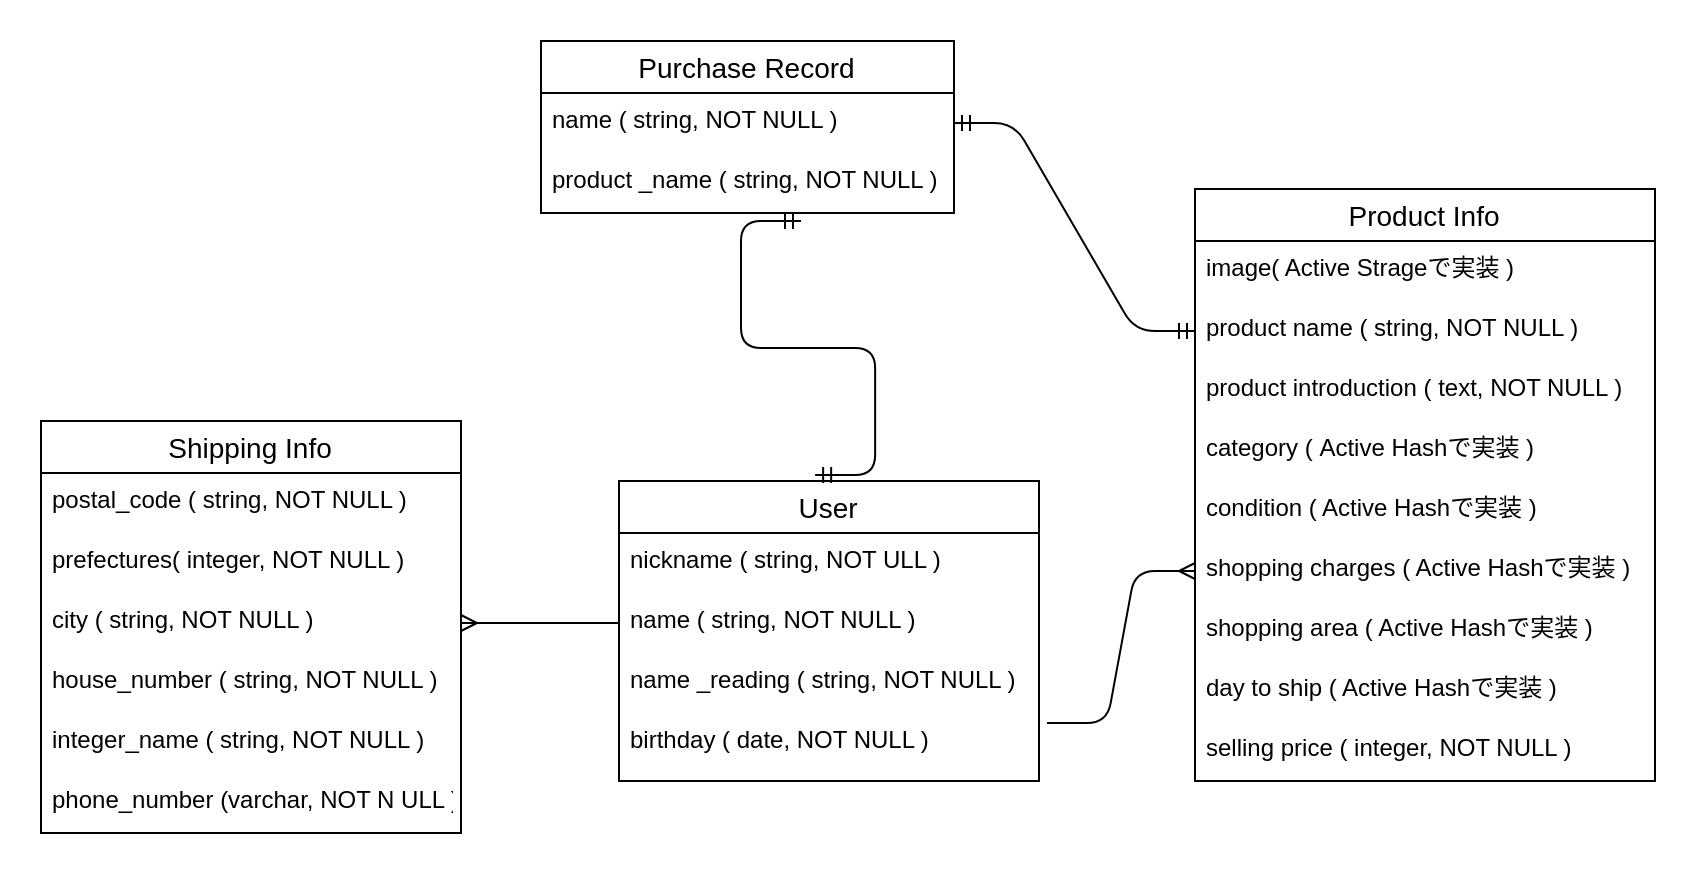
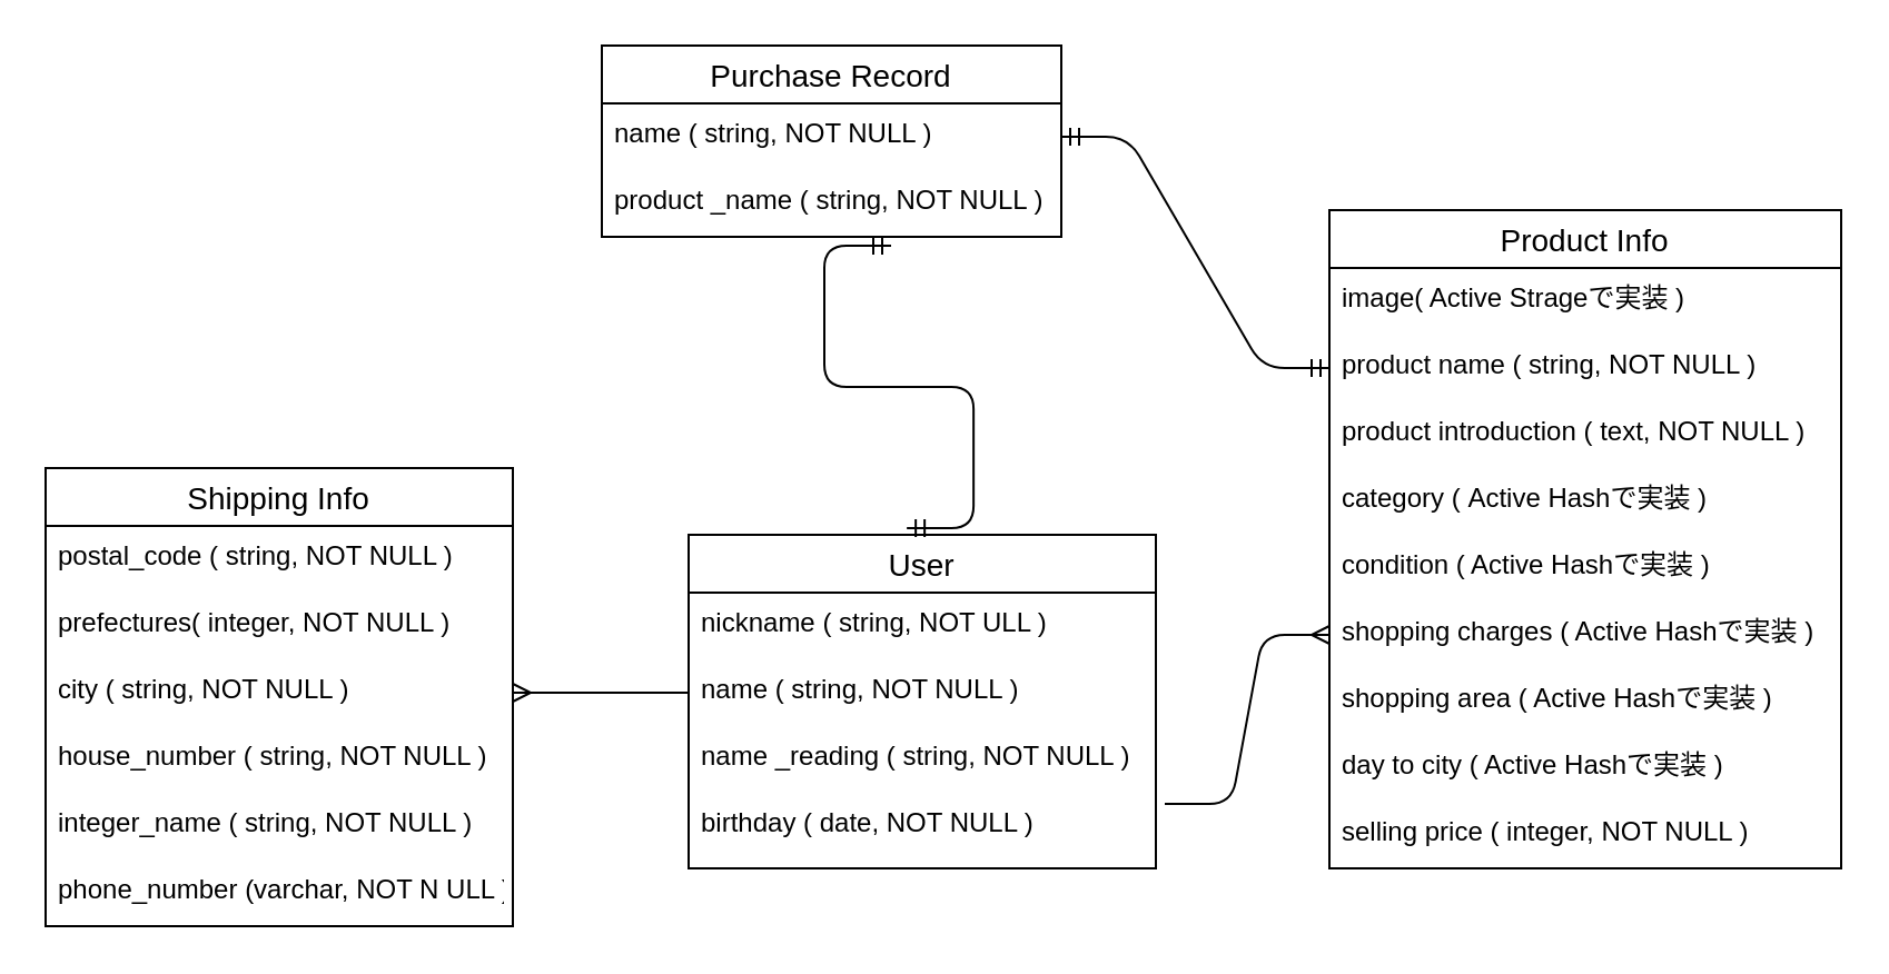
  <mxCell id="0" />
  <mxCell id="1" parent="0" />
  <mxCell id="2" value="Shipping Info" style="swimlane;fontStyle=0;childLayout=stackLayout;horizontal=1;startSize=26;horizontalStack=0;resizeParent=1;resizeParentMax=0;resizeLast=0;collapsible=1;marginBottom=0;align=center;fontSize=14;rounded=0;sketch=0;" vertex="1" parent="1"><mxGeometry x="20" y="210" width="210" height="206" as="geometry" /></mxCell>
  <mxCell id="3" value="postal_code ( string, NOT NULL )" style="text;strokeColor=none;fillColor=none;spacingLeft=4;spacingRight=4;overflow=hidden;rotatable=0;points=[[0,0.5],[1,0.5]];portConstraint=eastwest;fontSize=12;" vertex="1" parent="2"><mxGeometry y="26" width="210" height="30" as="geometry" /></mxCell>
  <mxCell id="4" value="prefectures( integer, NOT NULL )" style="text;strokeColor=none;fillColor=none;spacingLeft=4;spacingRight=4;overflow=hidden;rotatable=0;points=[[0,0.5],[1,0.5]];portConstraint=eastwest;fontSize=12;" vertex="1" parent="2"><mxGeometry y="56" width="210" height="30" as="geometry" /></mxCell>
  <mxCell id="5" value="city ( string, NOT NULL )" style="text;strokeColor=none;fillColor=none;spacingLeft=4;spacingRight=4;overflow=hidden;rotatable=0;points=[[0,0.5],[1,0.5]];portConstraint=eastwest;fontSize=12;" vertex="1" parent="2"><mxGeometry y="86" width="210" height="30" as="geometry" /></mxCell>
  <mxCell id="6" value="house_number ( string, NOT NULL )" style="text;strokeColor=none;fillColor=none;spacingLeft=4;spacingRight=4;overflow=hidden;rotatable=0;points=[[0,0.5],[1,0.5]];portConstraint=eastwest;fontSize=12;" vertex="1" parent="2"><mxGeometry y="116" width="210" height="30" as="geometry" /></mxCell>
  <mxCell id="7" value="integer_name ( string, NOT NULL )" style="text;strokeColor=none;fillColor=none;spacingLeft=4;spacingRight=4;overflow=hidden;rotatable=0;points=[[0,0.5],[1,0.5]];portConstraint=eastwest;fontSize=12;" vertex="1" parent="2"><mxGeometry y="146" width="210" height="30" as="geometry" /></mxCell>
  <mxCell id="8" value="phone_number (varchar, NOT N ULL )" style="text;strokeColor=none;fillColor=none;spacingLeft=4;spacingRight=4;overflow=hidden;rotatable=0;points=[[0,0.5],[1,0.5]];portConstraint=eastwest;fontSize=12;" vertex="1" parent="2"><mxGeometry y="176" width="210" height="30" as="geometry" /></mxCell>
  <mxCell id="9" value="Product Info" style="swimlane;fontStyle=0;childLayout=stackLayout;horizontal=1;startSize=26;horizontalStack=0;resizeParent=1;resizeParentMax=0;resizeLast=0;collapsible=1;marginBottom=0;align=center;fontSize=14;rounded=0;sketch=0;" vertex="1" parent="1"><mxGeometry x="597" y="94" width="230" height="296" as="geometry" /></mxCell>
  <mxCell id="10" value="image( Active Strageで実装 )" style="text;strokeColor=none;fillColor=none;spacingLeft=4;spacingRight=4;overflow=hidden;rotatable=0;points=[[0,0.5],[1,0.5]];portConstraint=eastwest;fontSize=12;" vertex="1" parent="9"><mxGeometry y="26" width="230" height="30" as="geometry" /></mxCell>
  <mxCell id="11" value="product name ( string, NOT NULL )" style="text;strokeColor=none;fillColor=none;spacingLeft=4;spacingRight=4;overflow=hidden;rotatable=0;points=[[0,0.5],[1,0.5]];portConstraint=eastwest;fontSize=12;" vertex="1" parent="9"><mxGeometry y="56" width="230" height="30" as="geometry" /></mxCell>
  <mxCell id="12" value="product introduction ( text, NOT NULL )" style="text;strokeColor=none;fillColor=none;spacingLeft=4;spacingRight=4;overflow=hidden;rotatable=0;points=[[0,0.5],[1,0.5]];portConstraint=eastwest;fontSize=12;" vertex="1" parent="9"><mxGeometry y="86" width="230" height="30" as="geometry" /></mxCell>
  <mxCell id="13" value="category ( Active Hashで実装 )" style="text;strokeColor=none;fillColor=none;spacingLeft=4;spacingRight=4;overflow=hidden;rotatable=0;points=[[0,0.5],[1,0.5]];portConstraint=eastwest;fontSize=12;" vertex="1" parent="9"><mxGeometry y="116" width="230" height="30" as="geometry" /></mxCell>
  <mxCell id="14" value="condition ( Active Hashで実装 )" style="text;strokeColor=none;fillColor=none;spacingLeft=4;spacingRight=4;overflow=hidden;rotatable=0;points=[[0,0.5],[1,0.5]];portConstraint=eastwest;fontSize=12;" vertex="1" parent="9"><mxGeometry y="146" width="230" height="30" as="geometry" /></mxCell>
  <mxCell id="15" value="shopping charges ( Active Hashで実装 )" style="text;strokeColor=none;fillColor=none;spacingLeft=4;spacingRight=4;overflow=hidden;rotatable=0;points=[[0,0.5],[1,0.5]];portConstraint=eastwest;fontSize=12;" vertex="1" parent="9"><mxGeometry y="176" width="230" height="30" as="geometry" /></mxCell>
  <mxCell id="16" value="shopping area ( Active Hashで実装 )" style="text;strokeColor=none;fillColor=none;spacingLeft=4;spacingRight=4;overflow=hidden;rotatable=0;points=[[0,0.5],[1,0.5]];portConstraint=eastwest;fontSize=12;" vertex="1" parent="9"><mxGeometry y="206" width="230" height="30" as="geometry" /></mxCell>
- <mxCell id="17" value="day to ship ( Active Hashで実装 )" style="text;strokeColor=none;fillColor=none;spacingLeft=4;spacingRight=4;overflow=hidden;rotatable=0;points=[[0,0.5],[1,0.5]];portConstraint=eastwest;fontSize=12;" vertex="1" parent="9"><mxGeometry y="236" width="230" height="30" as="geometry" /></mxCell>
+ <mxCell id="17" value="day to city ( Active Hashで実装 )" style="text;strokeColor=none;fillColor=none;spacingLeft=4;spacingRight=4;overflow=hidden;rotatable=0;points=[[0,0.5],[1,0.5]];portConstraint=eastwest;fontSize=12;" vertex="1" parent="9"><mxGeometry y="236" width="230" height="30" as="geometry" /></mxCell>
  <mxCell id="18" value="selling price ( integer, NOT NULL )" style="text;strokeColor=none;fillColor=none;spacingLeft=4;spacingRight=4;overflow=hidden;rotatable=0;points=[[0,0.5],[1,0.5]];portConstraint=eastwest;fontSize=12;" vertex="1" parent="9"><mxGeometry y="266" width="230" height="30" as="geometry" /></mxCell>
  <mxCell id="19" value="Purchase Record" style="swimlane;fontStyle=0;childLayout=stackLayout;horizontal=1;startSize=26;horizontalStack=0;resizeParent=1;resizeParentMax=0;resizeLast=0;collapsible=1;marginBottom=0;align=center;fontSize=14;rounded=0;sketch=0;" vertex="1" parent="1"><mxGeometry x="270" y="20" width="206.5" height="86" as="geometry" /></mxCell>
  <mxCell id="20" value="name ( string, NOT NULL )" style="text;strokeColor=none;fillColor=none;spacingLeft=4;spacingRight=4;overflow=hidden;rotatable=0;points=[[0,0.5],[1,0.5]];portConstraint=eastwest;fontSize=12;" vertex="1" parent="19"><mxGeometry y="26" width="206.5" height="30" as="geometry" /></mxCell>
  <mxCell id="21" value="product _name ( string, NOT NULL )" style="text;strokeColor=none;fillColor=none;spacingLeft=4;spacingRight=4;overflow=hidden;rotatable=0;points=[[0,0.5],[1,0.5]];portConstraint=eastwest;fontSize=12;" vertex="1" parent="19"><mxGeometry y="56" width="206.5" height="30" as="geometry" /></mxCell>
  <mxCell id="22" value="User" style="swimlane;fontStyle=0;childLayout=stackLayout;horizontal=1;startSize=26;horizontalStack=0;resizeParent=1;resizeParentMax=0;resizeLast=0;collapsible=1;marginBottom=0;align=center;fontSize=14;rounded=0;sketch=0;" vertex="1" parent="1"><mxGeometry x="309" y="240" width="210" height="150" as="geometry"><mxRectangle x="90" y="60" width="60" height="26" as="alternateBounds" /></mxGeometry></mxCell>
  <mxCell id="23" value="nickname ( string, NOT ULL )" style="text;strokeColor=none;fillColor=none;spacingLeft=4;spacingRight=4;overflow=hidden;rotatable=0;points=[[0,0.5],[1,0.5]];portConstraint=eastwest;fontSize=12;" vertex="1" parent="22"><mxGeometry y="26" width="210" height="30" as="geometry" /></mxCell>
  <mxCell id="24" value="name ( string, NOT NULL )&#10;" style="text;strokeColor=none;fillColor=none;spacingLeft=4;spacingRight=4;overflow=hidden;rotatable=0;points=[[0,0.5],[1,0.5]];portConstraint=eastwest;fontSize=12;" vertex="1" parent="22"><mxGeometry y="56" width="210" height="30" as="geometry" /></mxCell>
  <mxCell id="25" value="name _reading ( string, NOT NULL )" style="text;strokeColor=none;fillColor=none;spacingLeft=4;spacingRight=4;overflow=hidden;rotatable=0;points=[[0,0.5],[1,0.5]];portConstraint=eastwest;fontSize=12;" vertex="1" parent="22"><mxGeometry y="86" width="210" height="30" as="geometry" /></mxCell>
  <mxCell id="26" value="birthday ( date, NOT NULL )" style="text;strokeColor=none;fillColor=none;spacingLeft=4;spacingRight=4;overflow=hidden;rotatable=0;points=[[0,0.5],[1,0.5]];portConstraint=eastwest;fontSize=12;" vertex="1" parent="22"><mxGeometry y="116" width="210" height="34" as="geometry" /></mxCell>
  <mxCell id="27" style="rounded=1;sketch=0;orthogonalLoop=1;jettySize=auto;html=1;elbow=vertical;entryX=0.37;entryY=1;entryDx=0;entryDy=0;strokeColor=none;edgeStyle=entityRelationEdgeStyle;entryPerimeter=0;" edge="1" parent="1" target="21"><mxGeometry relative="1" as="geometry"><mxPoint x="389" y="230" as="sourcePoint" /><mxPoint x="260" y="51" as="targetPoint" /></mxGeometry></mxCell>
  <mxCell id="28" value="" style="edgeStyle=entityRelationEdgeStyle;fontSize=12;html=1;endArrow=ERmany;entryX=0;entryY=0.5;entryDx=0;entryDy=0;" edge="1" parent="1" target="15"><mxGeometry width="100" height="100" relative="1" as="geometry"><mxPoint x="523" y="361" as="sourcePoint" /><mxPoint x="530" y="210" as="targetPoint" /></mxGeometry></mxCell>
  <mxCell id="29" value="" style="edgeStyle=entityRelationEdgeStyle;fontSize=12;html=1;endArrow=ERmany;entryX=1;entryY=0.5;entryDx=0;entryDy=0;exitX=0;exitY=0.5;exitDx=0;exitDy=0;" edge="1" parent="1" source="24" target="5"><mxGeometry width="100" height="100" relative="1" as="geometry"><mxPoint x="430" y="310" as="sourcePoint" /><mxPoint x="530" y="210" as="targetPoint" /></mxGeometry></mxCell>
  <mxCell id="30" value="" style="edgeStyle=entityRelationEdgeStyle;fontSize=12;html=1;endArrow=ERmandOne;startArrow=ERmandOne;entryX=0;entryY=0.5;entryDx=0;entryDy=0;exitX=1;exitY=0.5;exitDx=0;exitDy=0;" edge="1" parent="1" source="20" target="11"><mxGeometry width="100" height="100" relative="1" as="geometry"><mxPoint x="430" y="310" as="sourcePoint" /><mxPoint x="530" y="210" as="targetPoint" /></mxGeometry></mxCell>
  <mxCell id="31" value="" style="edgeStyle=entityRelationEdgeStyle;fontSize=12;html=1;endArrow=ERmandOne;startArrow=ERmandOne;exitX=0.467;exitY=-0.02;exitDx=0;exitDy=0;exitPerimeter=0;" edge="1" parent="1" source="22"><mxGeometry width="100" height="100" relative="1" as="geometry"><mxPoint x="430" y="310" as="sourcePoint" /><mxPoint x="400" y="110" as="targetPoint" /></mxGeometry></mxCell>
